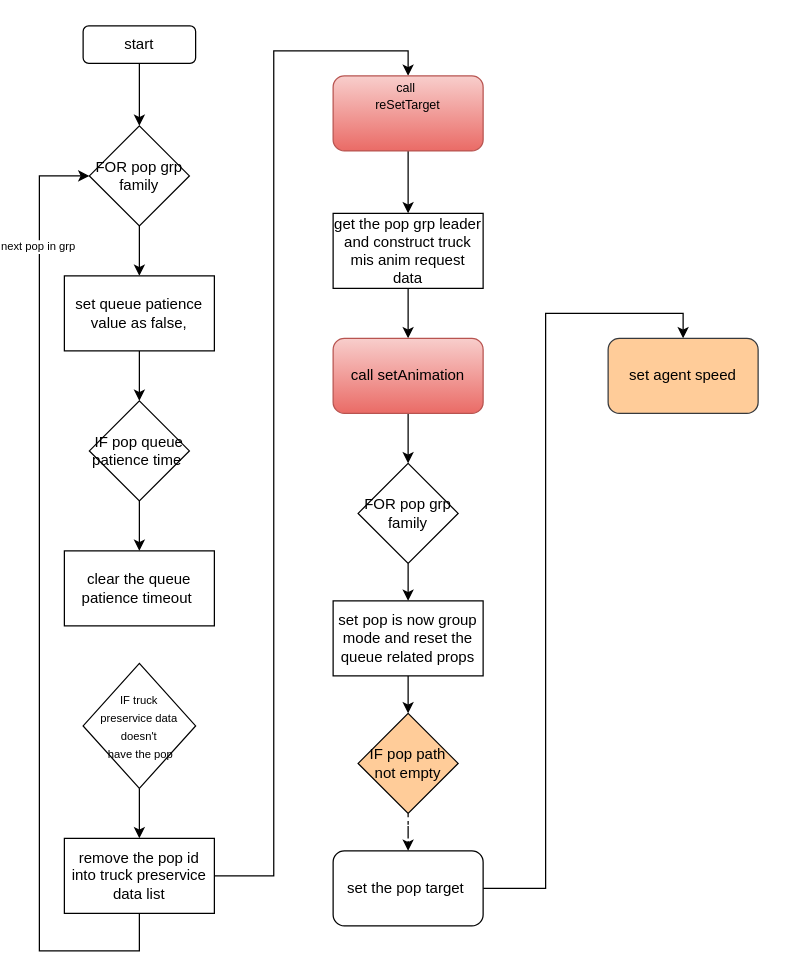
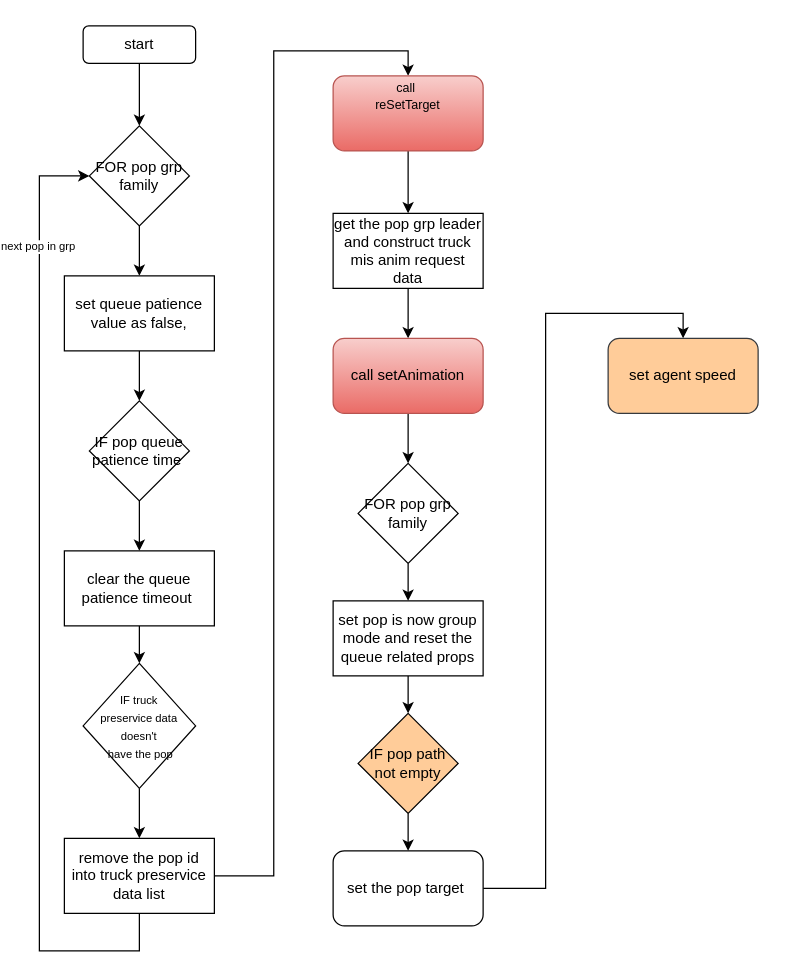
  <mxCell id="0" />
  <mxCell id="1" parent="0" />
  <mxCell id="2" value="" style="edgeStyle=orthogonalEdgeStyle;rounded=0;orthogonalLoop=1;jettySize=auto;html=1;" edge="1" parent="1" source="3" target="5"><mxGeometry relative="1" as="geometry" /></mxCell>
  <mxCell id="3" value="start" style="rounded=1;whiteSpace=wrap;html=1;" vertex="1" parent="1"><mxGeometry x="55" y="20" width="90" height="30" as="geometry" /></mxCell>
  <mxCell id="4" value="" style="edgeStyle=orthogonalEdgeStyle;rounded=0;orthogonalLoop=1;jettySize=auto;html=1;" edge="1" parent="1" source="5" target="7"><mxGeometry relative="1" as="geometry" /></mxCell>
  <mxCell id="5" value="FOR pop grp family" style="rhombus;whiteSpace=wrap;html=1;" vertex="1" parent="1"><mxGeometry x="60" y="100" width="80" height="80" as="geometry" /></mxCell>
  <mxCell id="6" value="" style="edgeStyle=orthogonalEdgeStyle;rounded=0;orthogonalLoop=1;jettySize=auto;html=1;" edge="1" parent="1" source="7" target="9"><mxGeometry relative="1" as="geometry" /></mxCell>
  <mxCell id="7" value="set queue patience value as false,&lt;br&gt;" style="whiteSpace=wrap;html=1;" vertex="1" parent="1"><mxGeometry x="40" y="220" width="120" height="60" as="geometry" /></mxCell>
  <mxCell id="8" value="" style="edgeStyle=orthogonalEdgeStyle;rounded=0;orthogonalLoop=1;jettySize=auto;html=1;" edge="1" parent="1" source="9" target="11"><mxGeometry relative="1" as="geometry" /></mxCell>
  <mxCell id="9" value="IF pop queue patience time&amp;nbsp;" style="rhombus;whiteSpace=wrap;html=1;" vertex="1" parent="1"><mxGeometry x="60" y="320" width="80" height="80" as="geometry" /></mxCell>
+ <mxCell id="10" value="" style="edgeStyle=orthogonalEdgeStyle;rounded=0;orthogonalLoop=1;jettySize=auto;html=1;" edge="1" parent="1" source="11" target="13"><mxGeometry relative="1" as="geometry" /></mxCell>
  <mxCell id="11" value="clear the queue patience timeout&amp;nbsp;" style="whiteSpace=wrap;html=1;" vertex="1" parent="1"><mxGeometry x="40" y="440" width="120" height="60" as="geometry" /></mxCell>
  <mxCell id="12" value="" style="edgeStyle=orthogonalEdgeStyle;rounded=0;orthogonalLoop=1;jettySize=auto;html=1;fontSize=9;" edge="1" parent="1" source="13" target="17"><mxGeometry relative="1" as="geometry" /></mxCell>
  <mxCell id="13" value="&lt;font style=&quot;font-size: 9px&quot;&gt;IF truck &lt;br&gt;preservice data doesn't&lt;br&gt;&amp;nbsp;have the pop&lt;/font&gt;" style="rhombus;whiteSpace=wrap;html=1;" vertex="1" parent="1"><mxGeometry x="55" y="530" width="90" height="100" as="geometry" /></mxCell>
  <mxCell id="14" style="edgeStyle=orthogonalEdgeStyle;rounded=0;orthogonalLoop=1;jettySize=auto;html=1;entryX=0;entryY=0.5;entryDx=0;entryDy=0;fontSize=9;" edge="1" parent="1" source="17" target="5"><mxGeometry relative="1" as="geometry"><Array as="points"><mxPoint x="100" y="760" /><mxPoint x="20" y="760" /><mxPoint x="20" y="140" /></Array></mxGeometry></mxCell>
  <mxCell id="15" value="next pop in grp" style="edgeLabel;html=1;align=center;verticalAlign=middle;resizable=0;points=[];fontSize=9;" vertex="1" connectable="0" parent="14"><mxGeometry x="0.75" y="2" relative="1" as="geometry"><mxPoint as="offset" /></mxGeometry></mxCell>
  <mxCell id="16" style="edgeStyle=orthogonalEdgeStyle;rounded=0;orthogonalLoop=1;jettySize=auto;html=1;entryX=0.5;entryY=0;entryDx=0;entryDy=0;fontSize=9;" edge="1" parent="1" source="17" target="19"><mxGeometry relative="1" as="geometry" /></mxCell>
  <mxCell id="17" value="remove the pop id into truck preservice data list" style="whiteSpace=wrap;html=1;" vertex="1" parent="1"><mxGeometry x="40" y="670" width="120" height="60" as="geometry" /></mxCell>
  <mxCell id="18" value="" style="edgeStyle=orthogonalEdgeStyle;rounded=0;orthogonalLoop=1;jettySize=auto;html=1;fontSize=9;" edge="1" parent="1" source="19" target="21"><mxGeometry relative="1" as="geometry" /></mxCell>
  <mxCell id="19" value="&lt;div&gt;&lt;font size=&quot;1&quot;&gt;call&amp;nbsp;&lt;/font&gt;&lt;/div&gt;&lt;font size=&quot;1&quot;&gt;reSetTarget&lt;/font&gt;&lt;div&gt;&lt;span style=&quot;color: rgba(0 , 0 , 0 , 0) ; font-family: monospace ; font-size: 0px&quot;&gt;%3CmxGraphModel%3E%3Croot%3E%3CmxCell%20id%3D%220%22%2F%3E%3CmxCell%20id%3D%221%22%20parent%3D%220%22%2F%3E%3CmxCell%20id%3D%222%22%20value%3D%22%26lt%3Bfont%20style%3D%26quot%3Bfont-size%3A%209px%26quot%3B%26gt%3Bdefine%20preAnimDurationTimefn%26lt%3B%2Ffont%26gt%3B%22%20style%3D%22rounded%3D1%3BwhiteSpace%3Dwrap%3Bhtml%3D1%3BfillColor%3D%23f8cecc%3BgradientColor%3D%23ea6b66%3BstrokeColor%3D%23b85450%3B%22%20vertex%3D%221%22%20parent%3D%221%22%3E%3CmxGeometry%20x%3D%2265%22%20y%3D%22270%22%20width%3D%22120%22%20height%3D%2260%22%20as%3D%22geometry%22%2F%3E%3C%2FmxCell%3E%3C%2Froot%3E%3C%2FmxGraphModel%3E&lt;/span&gt;&lt;span style=&quot;font-size: 0px&quot;&gt;&lt;font color=&quot;rgba(0, 0, 0, 0)&quot; face=&quot;monospace&quot;&gt;reSetTarget&lt;/font&gt;&lt;/span&gt;&lt;/div&gt;&lt;font color=&quot;#ba0000&quot; face=&quot;monospace&quot;&gt;&lt;span style=&quot;font-size: 0px&quot;&gt;reSetTarget&lt;/span&gt;&lt;span style=&quot;font-size: 0px&quot;&gt;reSetTargetreSetTargetreSetTargetreSetTarget&lt;/span&gt;&lt;/font&gt;" style="rounded=1;whiteSpace=wrap;html=1;fillColor=#f8cecc;gradientColor=#ea6b66;strokeColor=#b85450;" vertex="1" parent="1"><mxGeometry x="255" y="60" width="120" height="60" as="geometry" /></mxCell>
  <mxCell id="20" value="" style="edgeStyle=orthogonalEdgeStyle;rounded=0;orthogonalLoop=1;jettySize=auto;html=1;fontSize=12;" edge="1" parent="1" source="21" target="23"><mxGeometry relative="1" as="geometry" /></mxCell>
  <mxCell id="21" value="&lt;font style=&quot;font-size: 12px&quot;&gt;get the pop grp leader and construct truck mis anim request data&lt;/font&gt;" style="rounded=0;whiteSpace=wrap;html=1;fontSize=9;" vertex="1" parent="1"><mxGeometry x="255" y="170" width="120" height="60" as="geometry" /></mxCell>
  <mxCell id="22" value="" style="edgeStyle=orthogonalEdgeStyle;rounded=0;orthogonalLoop=1;jettySize=auto;html=1;fontSize=12;" edge="1" parent="1" source="23" target="25"><mxGeometry relative="1" as="geometry" /></mxCell>
  <mxCell id="23" value="call&amp;nbsp;setAnimation" style="rounded=1;whiteSpace=wrap;html=1;fillColor=#f8cecc;gradientColor=#ea6b66;strokeColor=#b85450;" vertex="1" parent="1"><mxGeometry x="255" y="270" width="120" height="60" as="geometry" /></mxCell>
  <mxCell id="24" value="" style="edgeStyle=orthogonalEdgeStyle;rounded=0;orthogonalLoop=1;jettySize=auto;html=1;fontSize=12;" edge="1" parent="1" source="25" target="27"><mxGeometry relative="1" as="geometry" /></mxCell>
  <mxCell id="25" value="FOR pop grp family" style="rhombus;whiteSpace=wrap;html=1;" vertex="1" parent="1"><mxGeometry x="275" y="370" width="80" height="80" as="geometry" /></mxCell>
  <mxCell id="26" value="" style="edgeStyle=orthogonalEdgeStyle;rounded=0;orthogonalLoop=1;jettySize=auto;html=1;fontSize=12;" edge="1" parent="1" source="27" target="29"><mxGeometry relative="1" as="geometry" /></mxCell>
  <mxCell id="27" value="set pop is now group mode and reset the queue related props" style="rounded=0;whiteSpace=wrap;html=1;fontSize=12;" vertex="1" parent="1"><mxGeometry x="255" y="480" width="120" height="60" as="geometry" /></mxCell>
- <mxCell id="28" value="" style="edgeStyle=orthogonalEdgeStyle;rounded=0;orthogonalLoop=1;jettySize=auto;html=1;fontSize=12;dashed=1;" edge="1" parent="1" source="29" target="31"><mxGeometry relative="1" as="geometry" /></mxCell>
+ <mxCell id="28" value="" style="edgeStyle=orthogonalEdgeStyle;rounded=0;orthogonalLoop=1;jettySize=auto;html=1;fontSize=12;" edge="1" parent="1" source="29" target="31"><mxGeometry relative="1" as="geometry" /></mxCell>
  <mxCell id="29" value="IF pop path not empty" style="rhombus;whiteSpace=wrap;html=1;rounded=0;fillColor=#ffcc99;" vertex="1" parent="1"><mxGeometry x="275" y="570" width="80" height="80" as="geometry" /></mxCell>
  <mxCell id="30" style="edgeStyle=orthogonalEdgeStyle;rounded=0;orthogonalLoop=1;jettySize=auto;html=1;entryX=0.5;entryY=0;entryDx=0;entryDy=0;fontSize=12;" edge="1" parent="1" source="31" target="32"><mxGeometry relative="1" as="geometry" /></mxCell>
  <mxCell id="31" value="set the pop target&amp;nbsp;" style="whiteSpace=wrap;html=1;rounded=1;" vertex="1" parent="1"><mxGeometry x="255" y="680" width="120" height="60" as="geometry" /></mxCell>
  <mxCell id="32" value="set agent speed" style="rounded=1;whiteSpace=wrap;html=1;fillColor=#ffcc99;strokeColor=#36393d;" vertex="1" parent="1"><mxGeometry x="475" y="270" width="120" height="60" as="geometry" /></mxCell>
